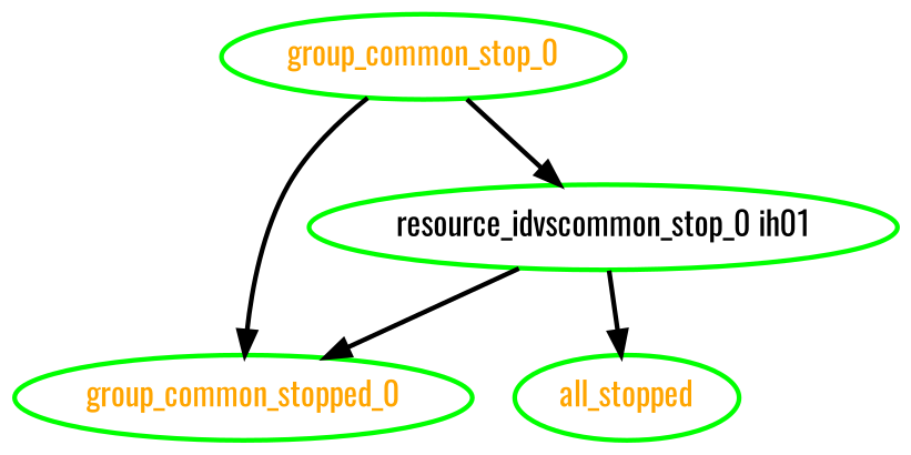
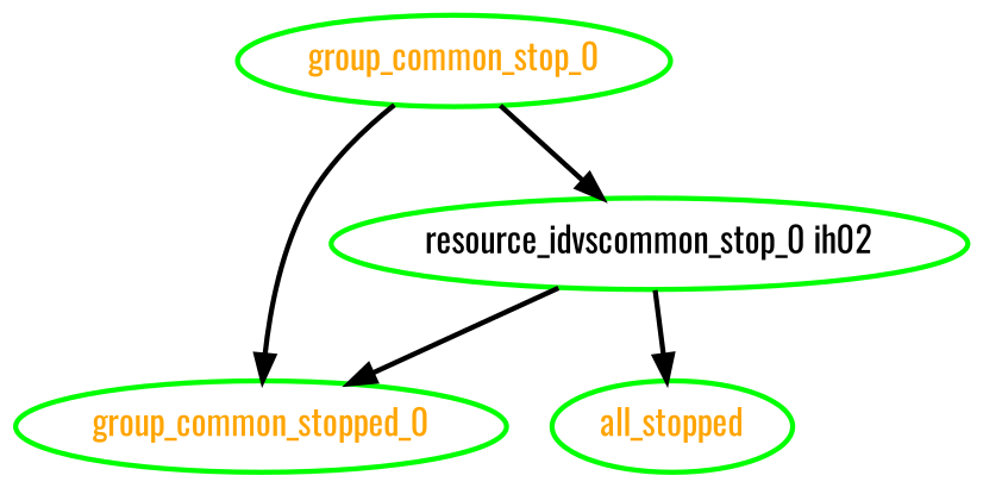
  digraph {
    fontname=Oswald
    node [color=green fontcolor=orange style=bold fontname=Oswald]
    edge [style=bold fontname=Oswald]
    all_stopped
    group_common_stop_0
    group_common_stopped_0
-   "resource_idvscommon_stop_0 ih02" [fontcolor=black label="resource_idvscommon_stop_0 ih01"]
+   "resource_idvscommon_stop_0 ih02" [fontcolor=black]
    group_common_stop_0 -> group_common_stopped_0
    group_common_stop_0 -> "resource_idvscommon_stop_0 ih02"
    "resource_idvscommon_stop_0 ih02" -> all_stopped
    "resource_idvscommon_stop_0 ih02" -> group_common_stopped_0
  }
